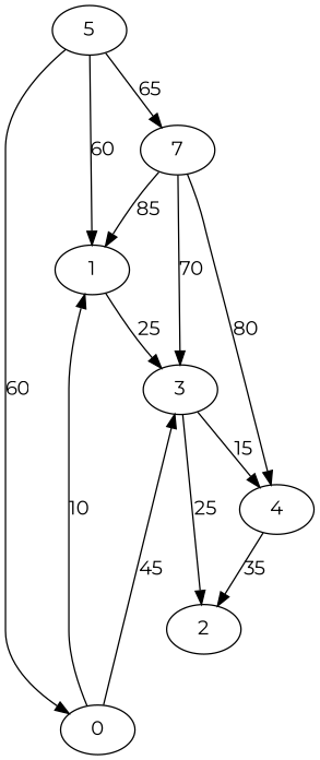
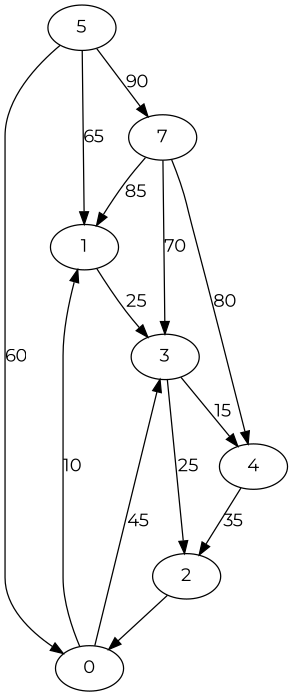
  digraph {
    fontname=Montserrat
    node [fontname=Montserrat]
    edge [fontname=Montserrat]
    5
    1
    n3 [label=0]
    7
    3
    4
    2
-   5 -> 1 [label=60]
+   5 -> 1 [label=65]
    5 -> n3 [label=60]
-   5 -> 7 [label=65]
+   5 -> 7 [label=90]
    1 -> 3 [label=25]
    n3 -> 1 [label=10]
    n3 -> 3 [label=45]
    7 -> 1 [label=85]
    7 -> 3 [label=70]
    7 -> 4 [label=80]
    3 -> 4 [label=15]
    3 -> 2 [label=25]
    4 -> 2 [label=35]
+   2 -> n3
  }
